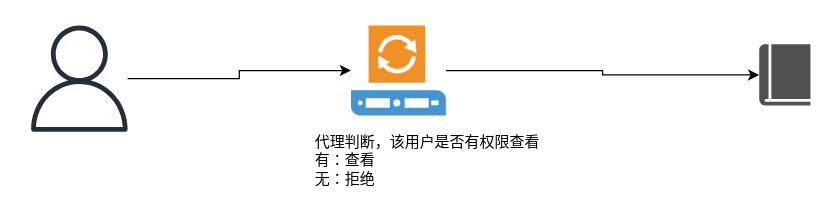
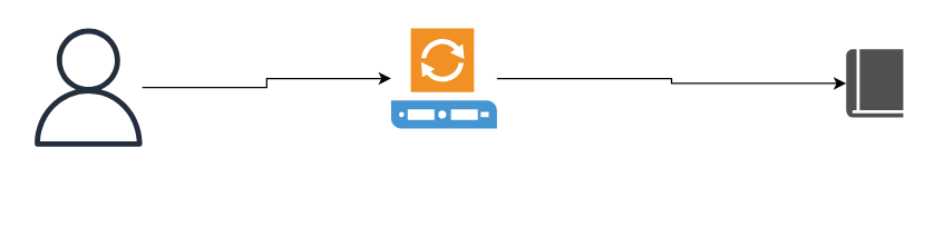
  <mxCell id="0" />
  <mxCell id="1" parent="0" />
  <mxCell id="2" style="edgeStyle=orthogonalEdgeStyle;rounded=0;orthogonalLoop=1;jettySize=auto;html=1;" edge="1" parent="1" source="3" target="5"><mxGeometry relative="1" as="geometry" /></mxCell>
  <mxCell id="3" value="" style="sketch=0;outlineConnect=0;fontColor=#232F3E;gradientColor=none;fillColor=#232F3D;strokeColor=none;dashed=0;verticalLabelPosition=bottom;verticalAlign=top;align=center;html=1;fontSize=12;fontStyle=0;aspect=fixed;pointerEvents=1;shape=mxgraph.aws4.user;" vertex="1" parent="1"><mxGeometry x="20" y="20" width="85" height="85" as="geometry" /></mxCell>
  <mxCell id="4" style="edgeStyle=orthogonalEdgeStyle;rounded=0;orthogonalLoop=1;jettySize=auto;html=1;" edge="1" parent="1" source="5" target="6"><mxGeometry relative="1" as="geometry" /></mxCell>
  <mxCell id="5" value="" style="shadow=0;dashed=0;html=1;strokeColor=none;fillColor=#4495D1;labelPosition=center;verticalLabelPosition=bottom;verticalAlign=top;align=center;outlineConnect=0;shape=mxgraph.veeam.proxy_server;" vertex="1" parent="1"><mxGeometry x="280" y="20" width="76" height="72" as="geometry" /></mxCell>
  <mxCell id="6" value="" style="sketch=0;pointerEvents=1;shadow=0;dashed=0;html=1;strokeColor=none;fillColor=#505050;labelPosition=center;verticalLabelPosition=bottom;verticalAlign=top;outlineConnect=0;align=center;shape=mxgraph.office.concepts.book_journal;" vertex="1" parent="1"><mxGeometry x="607" y="35" width="41" height="49" as="geometry" /></mxCell>
- <mxCell id="7" value="&lt;div style=&quot;text-align: left;&quot;&gt;&lt;span style=&quot;background-color: initial;&quot;&gt;代理判断，该用户是否有权限查看&lt;/span&gt;&lt;/div&gt;&lt;div style=&quot;text-align: left;&quot;&gt;&lt;span style=&quot;background-color: initial;&quot;&gt;有：查看&lt;/span&gt;&lt;/div&gt;&lt;div style=&quot;text-align: left;&quot;&gt;&lt;span style=&quot;background-color: initial;&quot;&gt;无：拒绝&lt;/span&gt;&lt;/div&gt;" style="text;html=1;align=center;verticalAlign=middle;resizable=0;points=[];autosize=1;strokeColor=none;fillColor=none;" vertex="1" parent="1"><mxGeometry x="242" y="100" width="198" height="55" as="geometry" /></mxCell>
